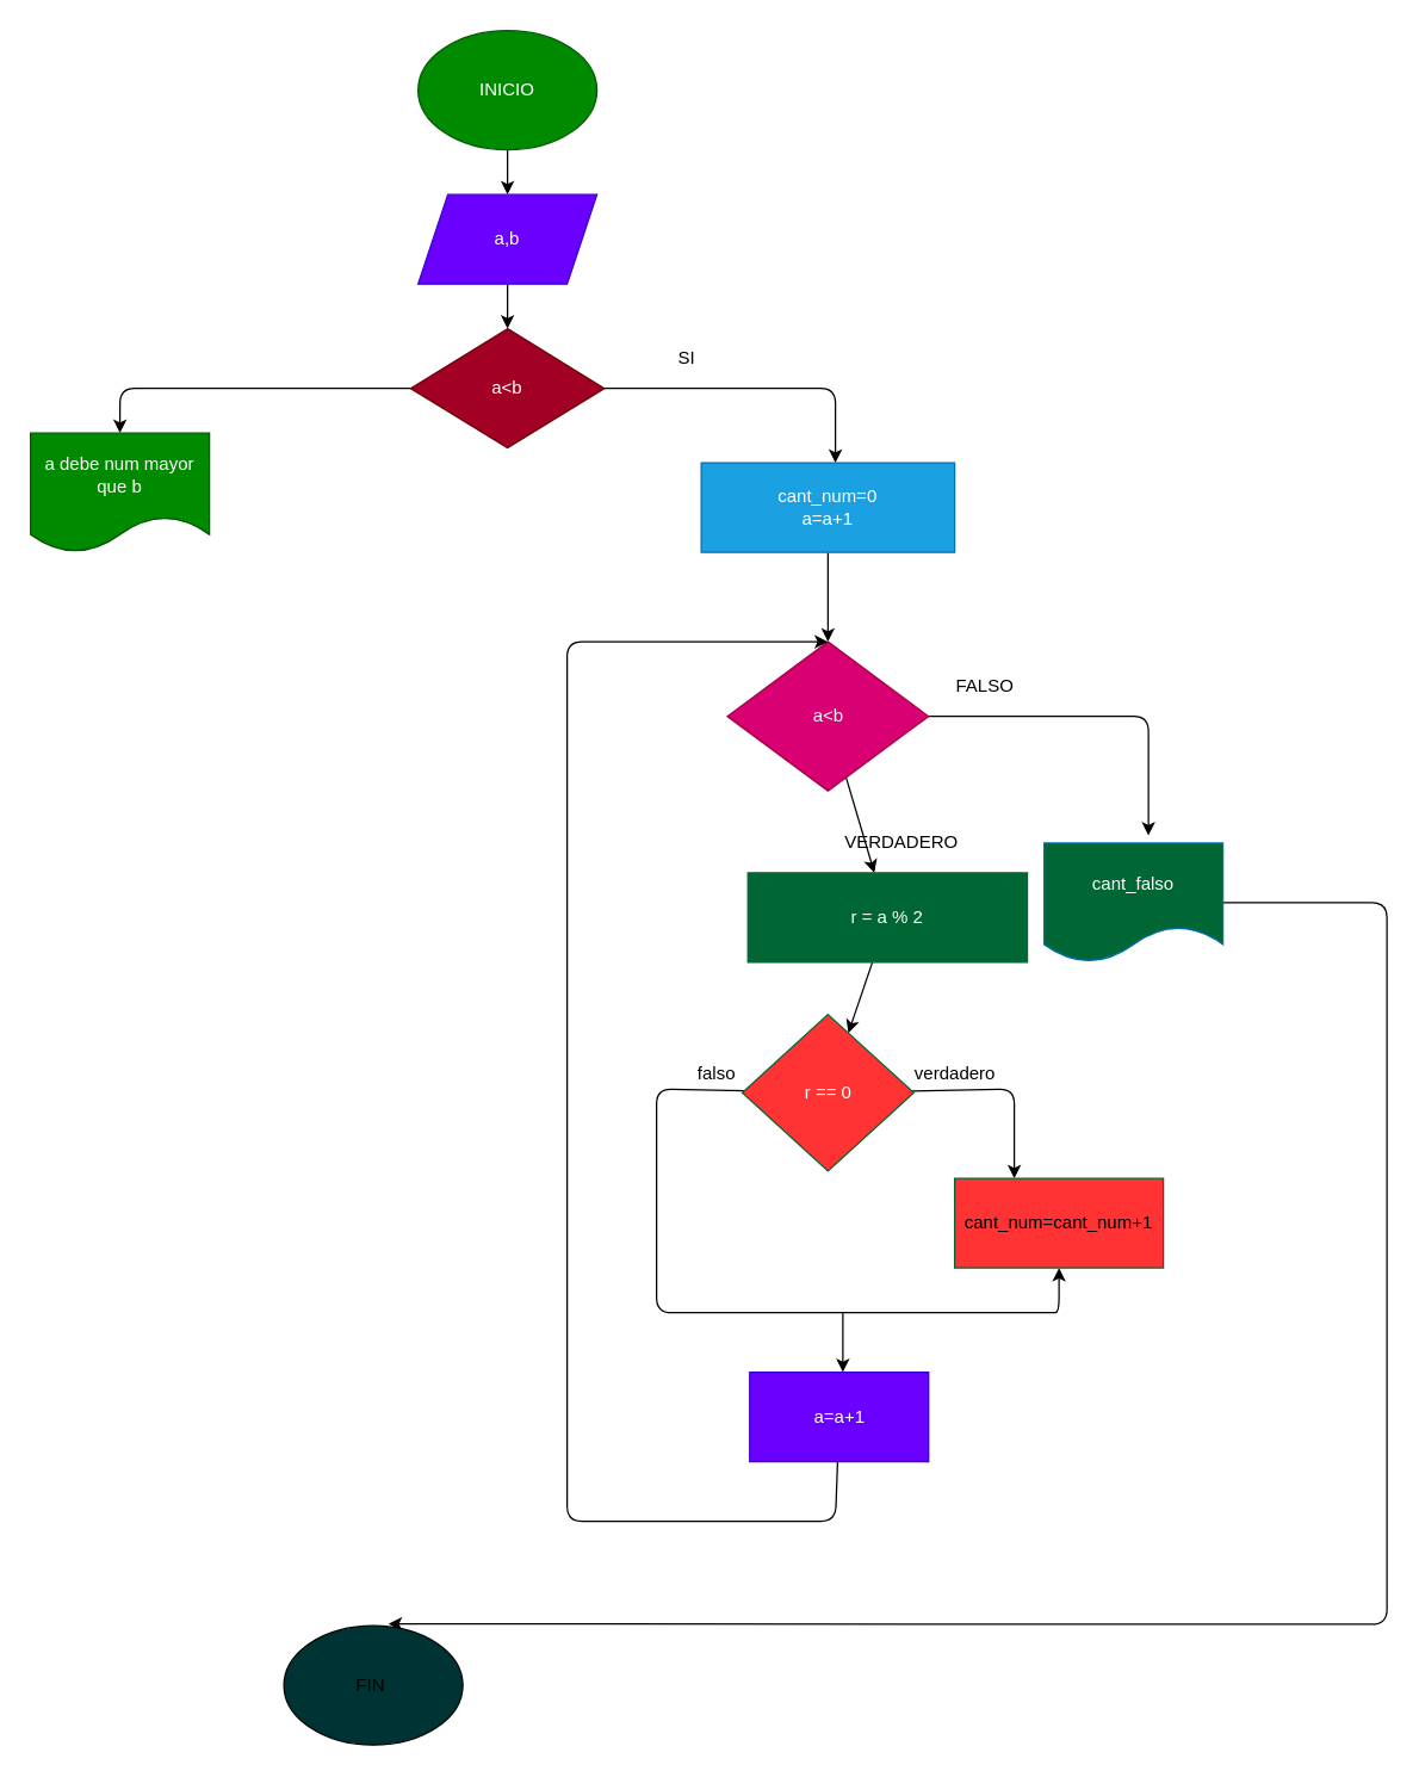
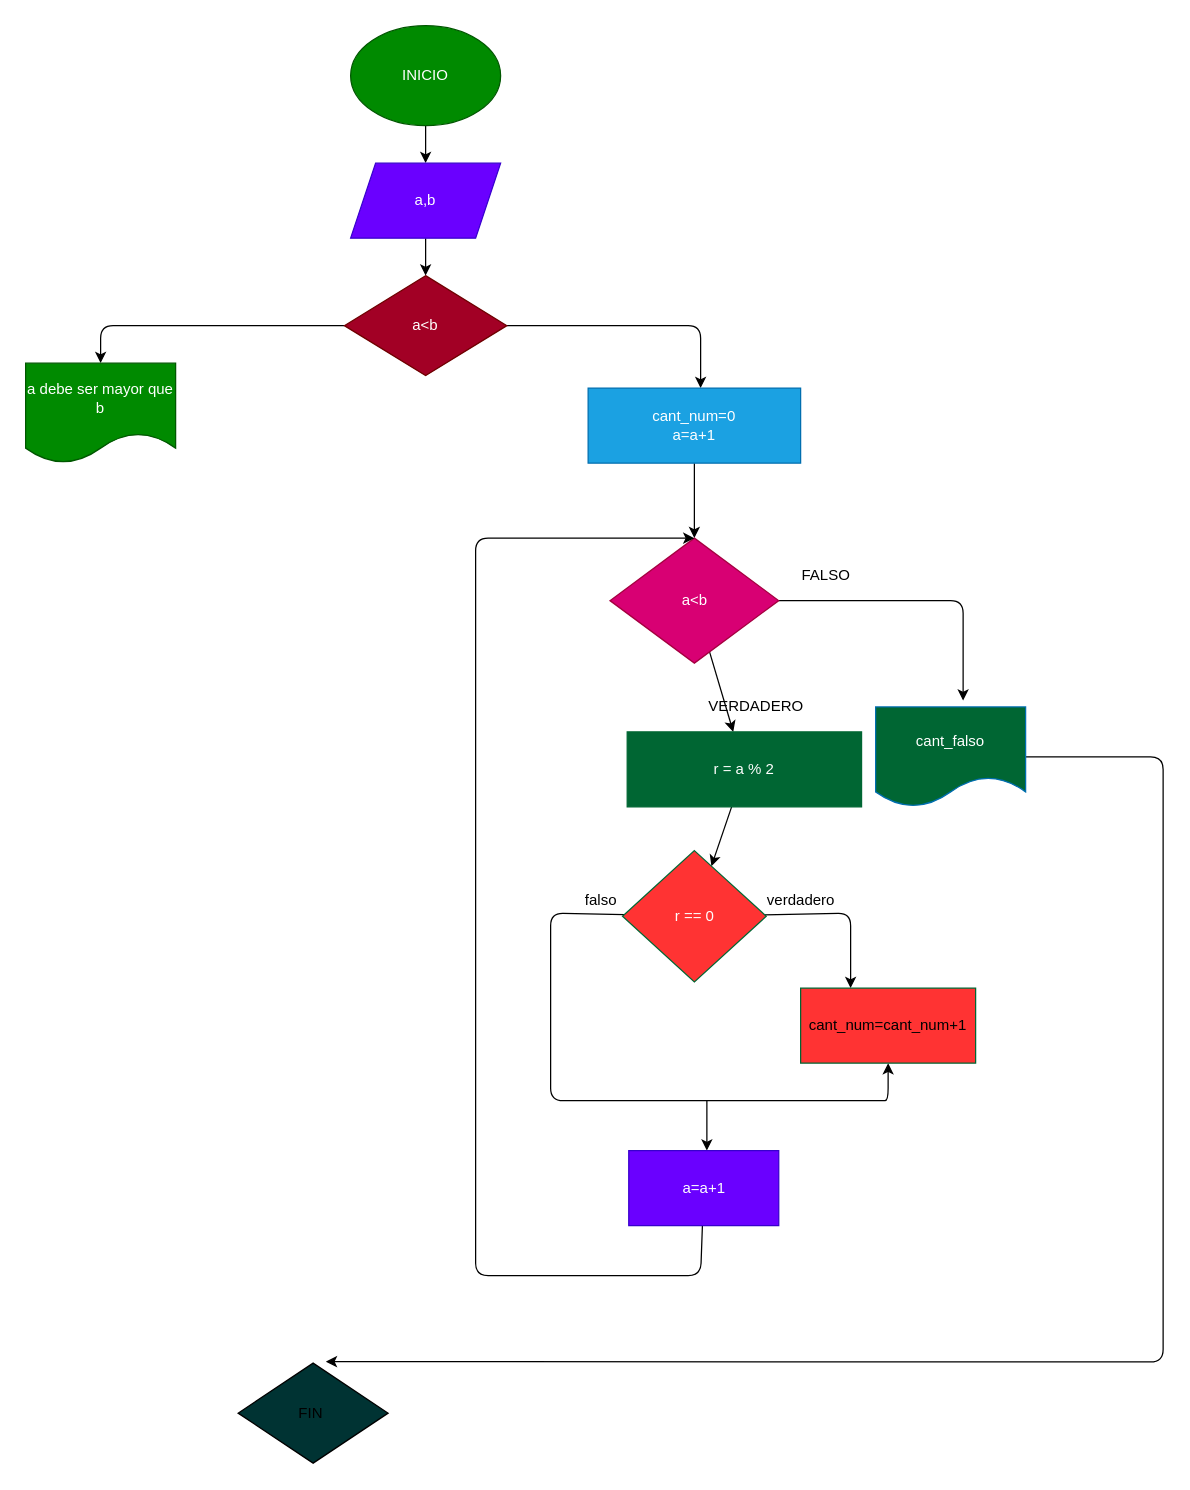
  <mxCell id="0" />
  <mxCell id="1" parent="0" />
  <mxCell id="2" value="" style="edgeStyle=none;html=1;" parent="1" source="3" target="5" edge="1"><mxGeometry relative="1" as="geometry" /></mxCell>
  <mxCell id="3" value="INICIO" style="ellipse;whiteSpace=wrap;html=1;fillColor=#008a00;fontColor=#ffffff;strokeColor=#005700;" parent="1" vertex="1"><mxGeometry x="280" y="20" width="120" height="80" as="geometry" /></mxCell>
  <mxCell id="4" value="" style="edgeStyle=none;html=1;" parent="1" source="5" target="8" edge="1"><mxGeometry relative="1" as="geometry" /></mxCell>
  <mxCell id="5" value="a,b" style="shape=parallelogram;perimeter=parallelogramPerimeter;whiteSpace=wrap;html=1;fixedSize=1;fillColor=#6a00ff;strokeColor=#3700CC;fontColor=#ffffff;" parent="1" vertex="1"><mxGeometry x="280" y="130" width="120" height="60" as="geometry" /></mxCell>
  <mxCell id="6" style="edgeStyle=none;html=1;exitX=0;exitY=0.5;exitDx=0;exitDy=0;" parent="1" source="8" edge="1"><mxGeometry relative="1" as="geometry"><mxPoint x="80" y="290" as="targetPoint" /><Array as="points"><mxPoint x="80" y="260" /></Array></mxGeometry></mxCell>
  <mxCell id="7" style="edgeStyle=none;html=1;" parent="1" source="8" edge="1"><mxGeometry relative="1" as="geometry"><mxPoint x="560" y="310" as="targetPoint" /><Array as="points"><mxPoint x="560" y="260" /></Array></mxGeometry></mxCell>
  <mxCell id="8" value="a&amp;lt;b" style="rhombus;whiteSpace=wrap;html=1;fillColor=#a20025;strokeColor=#6F0000;fontColor=#ffffff;" parent="1" vertex="1"><mxGeometry x="275" y="220" width="130" height="80" as="geometry" /></mxCell>
- <mxCell id="9" value="a debe num mayor que b" style="shape=document;whiteSpace=wrap;html=1;boundedLbl=1;fillColor=#008a00;fontColor=#ffffff;strokeColor=#005700;" parent="1" vertex="1"><mxGeometry x="20" y="290" width="120" height="80" as="geometry" /></mxCell>
+ <mxCell id="9" value="a debe ser mayor que b" style="shape=document;whiteSpace=wrap;html=1;boundedLbl=1;fillColor=#008a00;fontColor=#ffffff;strokeColor=#005700;" parent="1" vertex="1"><mxGeometry x="20" y="290" width="120" height="80" as="geometry" /></mxCell>
  <mxCell id="10" style="edgeStyle=none;html=1;" parent="1" source="11" target="14" edge="1"><mxGeometry relative="1" as="geometry"><mxPoint x="555" y="410" as="targetPoint" /></mxGeometry></mxCell>
  <mxCell id="11" value="cant_num=0&lt;br&gt;a=a+1" style="rounded=0;whiteSpace=wrap;html=1;fillColor=#1ba1e2;strokeColor=#006EAF;fontColor=#ffffff;" parent="1" vertex="1"><mxGeometry x="470" y="310" width="170" height="60" as="geometry" /></mxCell>
  <mxCell id="12" style="edgeStyle=none;html=1;" parent="1" source="14" edge="1"><mxGeometry relative="1" as="geometry"><mxPoint x="770" y="560" as="targetPoint" /><Array as="points"><mxPoint x="710" y="480" /><mxPoint x="770" y="480" /><mxPoint x="770" y="540" /></Array></mxGeometry></mxCell>
  <mxCell id="13" value="" style="edgeStyle=none;html=1;" parent="1" source="14" target="18" edge="1"><mxGeometry relative="1" as="geometry" /></mxCell>
  <mxCell id="14" value="a&amp;lt;b" style="rhombus;whiteSpace=wrap;html=1;strokeColor=#A50040;fillColor=#d80073;fontColor=#ffffff;" parent="1" vertex="1"><mxGeometry x="487.5" y="430" width="135" height="100" as="geometry" /></mxCell>
  <mxCell id="15" style="edgeStyle=none;html=1;entryX=0.585;entryY=-0.015;entryDx=0;entryDy=0;entryPerimeter=0;" edge="1" parent="1" source="16" target="21"><mxGeometry relative="1" as="geometry"><mxPoint x="260" y="1080" as="targetPoint" /><Array as="points"><mxPoint x="930" y="605" /><mxPoint x="930" y="1089" /></Array></mxGeometry></mxCell>
  <mxCell id="16" value="cant_falso" style="shape=document;whiteSpace=wrap;html=1;boundedLbl=1;fillColor=#006633;fontColor=#ffffff;strokeColor=#006EAF;" parent="1" vertex="1"><mxGeometry x="700" y="565" width="120" height="80" as="geometry" /></mxCell>
  <mxCell id="17" value="" style="edgeStyle=none;html=1;" edge="1" parent="1" source="18" target="25"><mxGeometry relative="1" as="geometry" /></mxCell>
  <mxCell id="18" value="r = a % 2" style="whiteSpace=wrap;html=1;fillColor=#006633;fontColor=#ffffff;strokeColor=#006633;" parent="1" vertex="1"><mxGeometry x="501.25" y="585" width="187.5" height="60" as="geometry" /></mxCell>
  <mxCell id="19" value="FALSO" style="text;html=1;align=center;verticalAlign=middle;resizable=0;points=[];autosize=1;strokeColor=none;fillColor=none;" parent="1" vertex="1"><mxGeometry x="635" y="450" width="50" height="20" as="geometry" /></mxCell>
  <mxCell id="20" value="VERDADERO" style="text;html=1;align=center;verticalAlign=middle;resizable=0;points=[];autosize=1;strokeColor=none;fillColor=none;" parent="1" vertex="1"><mxGeometry x="558.75" y="555" width="90" height="20" as="geometry" /></mxCell>
- <mxCell id="21" value="FIN&amp;nbsp;" style="ellipse;whiteSpace=wrap;html=1;fillColor=#003333;" parent="1" vertex="1"><mxGeometry x="190" y="1090" width="120" height="80" as="geometry" /></mxCell>
- <mxCell id="22" value="SI" style="text;html=1;align=center;verticalAlign=middle;resizable=0;points=[];autosize=1;strokeColor=none;fillColor=none;" parent="1" vertex="1"><mxGeometry x="445" y="230" width="30" height="20" as="geometry" /></mxCell>
+ <mxCell id="21" value="FIN&amp;nbsp;" style="rhombus;whiteSpace=wrap;html=1;fillColor=#003333;" parent="1" vertex="1"><mxGeometry x="190" y="1090" width="120" height="80" as="geometry" /></mxCell>
  <mxCell id="23" style="edgeStyle=none;html=1;" edge="1" parent="1" source="25"><mxGeometry relative="1" as="geometry"><mxPoint x="680" y="790" as="targetPoint" /><Array as="points"><mxPoint x="680" y="730" /></Array></mxGeometry></mxCell>
  <mxCell id="24" style="edgeStyle=none;html=1;entryX=0.5;entryY=1;entryDx=0;entryDy=0;" edge="1" parent="1" source="25" target="26"><mxGeometry relative="1" as="geometry"><mxPoint x="710" y="870" as="targetPoint" /><Array as="points"><mxPoint x="440" y="730" /><mxPoint x="440" y="880" /><mxPoint x="700" y="880" /><mxPoint x="710" y="880" /></Array></mxGeometry></mxCell>
  <mxCell id="25" value="r == 0" style="rhombus;whiteSpace=wrap;html=1;fillColor=#FF3333;strokeColor=#006633;fontColor=#ffffff;" vertex="1" parent="1"><mxGeometry x="497.5" y="680" width="115" height="105" as="geometry" /></mxCell>
  <mxCell id="26" value="cant_num=cant_num+1" style="rounded=0;whiteSpace=wrap;html=1;strokeColor=#006633;fillColor=#FF3333;" vertex="1" parent="1"><mxGeometry x="640" y="790" width="140" height="60" as="geometry" /></mxCell>
  <mxCell id="27" value="verdadero" style="text;html=1;align=center;verticalAlign=middle;resizable=0;points=[];autosize=1;strokeColor=none;fillColor=none;" vertex="1" parent="1"><mxGeometry x="605" y="710" width="70" height="20" as="geometry" /></mxCell>
  <mxCell id="28" value="falso" style="text;html=1;align=center;verticalAlign=middle;resizable=0;points=[];autosize=1;strokeColor=none;fillColor=none;" vertex="1" parent="1"><mxGeometry x="460" y="710" width="40" height="20" as="geometry" /></mxCell>
  <mxCell id="29" style="edgeStyle=none;html=1;" edge="1" parent="1"><mxGeometry relative="1" as="geometry"><mxPoint x="565" y="920" as="targetPoint" /><mxPoint x="565" y="880" as="sourcePoint" /></mxGeometry></mxCell>
  <mxCell id="30" style="edgeStyle=none;html=1;entryX=0.5;entryY=0;entryDx=0;entryDy=0;" edge="1" parent="1" source="31" target="14"><mxGeometry relative="1" as="geometry"><mxPoint x="550" y="420" as="targetPoint" /><Array as="points"><mxPoint x="560" y="1020" /><mxPoint x="380" y="1020" /><mxPoint x="380" y="430" /></Array></mxGeometry></mxCell>
  <mxCell id="31" value="a=a+1" style="rounded=0;whiteSpace=wrap;html=1;strokeColor=#3700CC;fillColor=#6a00ff;fontColor=#ffffff;" vertex="1" parent="1"><mxGeometry x="502.5" y="920" width="120" height="60" as="geometry" /></mxCell>
